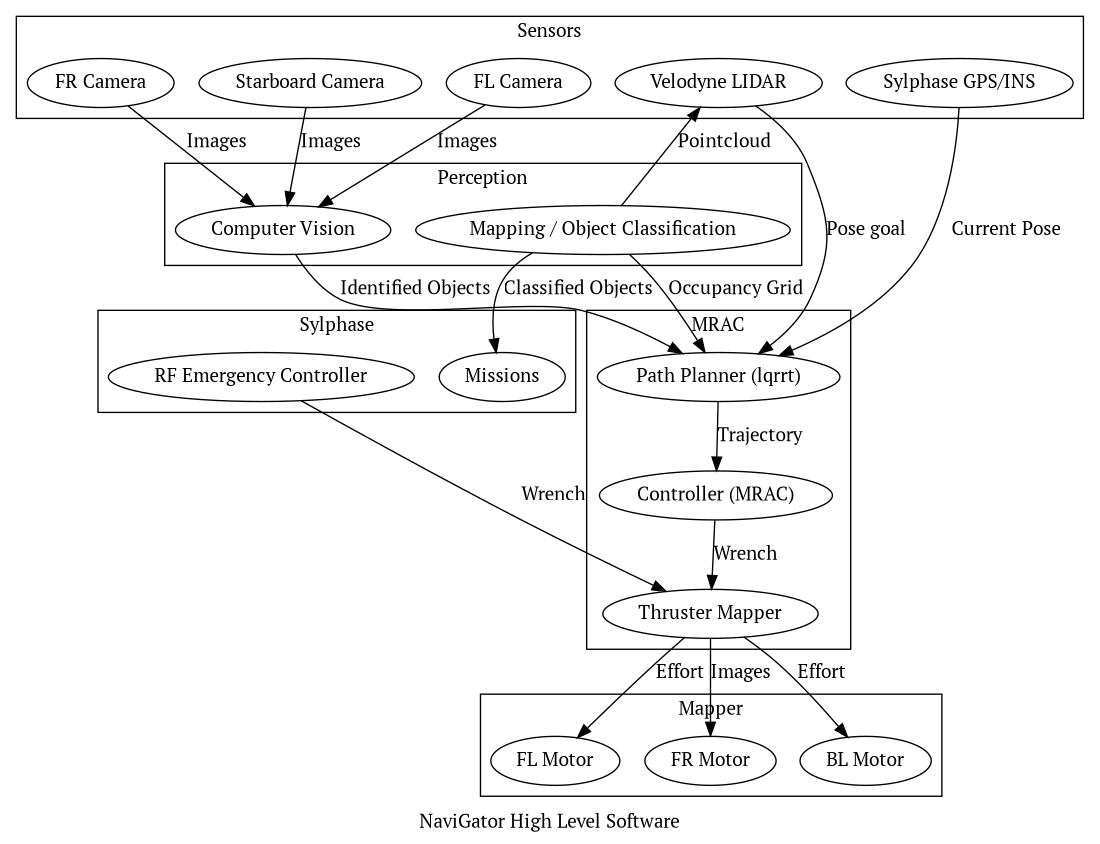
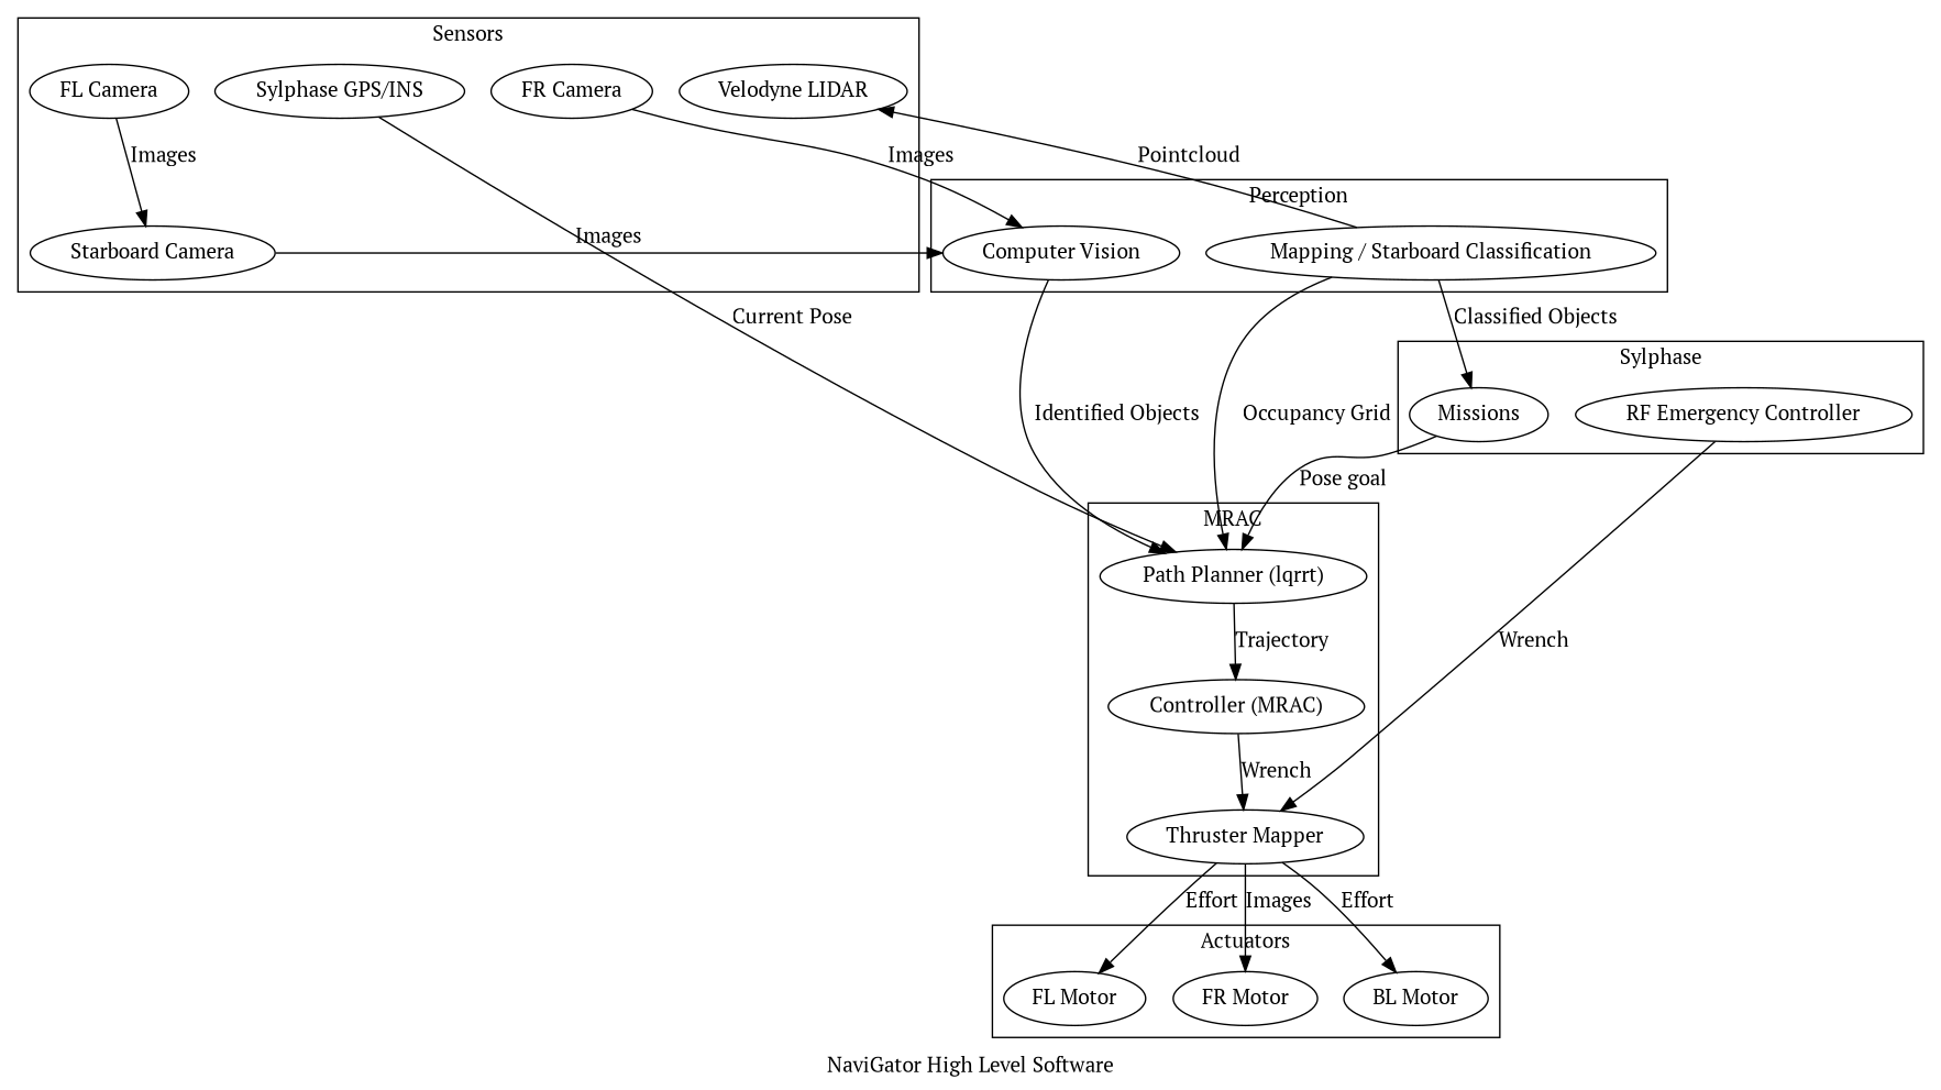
  digraph {
    fontname="PT Serif"
    label="NaviGator High Level Software"
    node [fontname="PT Serif"]
    edge [fontname="PT Serif"]
    n1 [label="Velodyne LIDAR"]
    n2 [label="FL Camera"]
    n3 [label="FR Camera"]
    n4 [label="Starboard Camera"]
    n5 [label="Sylphase GPS/INS"]
    n6 [label=Missions]
    n7 [label="RF Emergency Controller"]
-   n8 [label="Mapping / Object Classification"]
+   n8 [label="Mapping / Starboard Classification"]
    n9 [label="Computer Vision"]
    n10 [label="FL Motor"]
    n11 [label="FR Motor"]
    n12 [label="BL Motor"]
    n13 [label="Path Planner (lqrrt)"]
    n14 [label="Controller (MRAC)"]
    n15 [label="Thruster Mapper"]
    subgraph cluster_1 {
      label=Sensors
      n1
      n2
      n3
      n4
      n5
    }
    subgraph cluster_2 {
      label=Sylphase
      n6
      n7
    }
    subgraph cluster_3 {
      label=Perception
      n8
      n9
    }
    subgraph cluster_4 {
-     label=Mapper
+     label=Actuators
      n10
      n11
      n12
    }
    subgraph cluster_5 {
      label=MRAC
      n13
      n14
      n15
    }
-   n2 -> n9 [label=Images]
+   n2 -> n4 [label=Images]
    n3 -> n9 [label=Images]
    n4 -> n9 [label=Images]
    n5 -> n13 [label="Current Pose"]
-   n1 -> n13 [label="Pose goal"]
+   n6 -> n13 [label="Pose goal"]
    n7 -> n15 [label=Wrench]
    n8 -> n1 [label=Pointcloud]
    n8 -> n6 [label="Classified Objects"]
    n8 -> n13 [label="Occupancy Grid"]
    n9 -> n13 [label="Identified Objects"]
    n13 -> n14 [label=Trajectory]
    n14 -> n15 [label=Wrench]
    n15 -> n10 [label=Effort]
    n15 -> n11 [label=Images]
    n15 -> n12 [label=Effort]
  }
